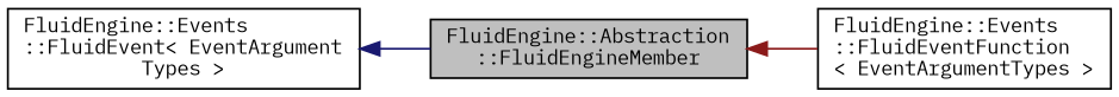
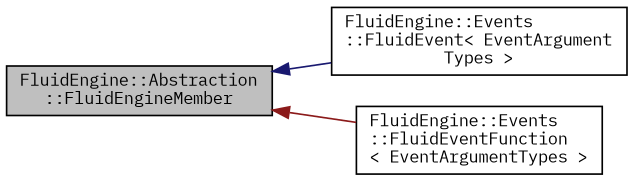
  digraph {
    rankdir=LR
    fontname="IBM Plex Mono"
    node [color=black fillcolor=white fontname="IBM Plex Mono" fontsize=10 shape=record style=filled]
    edge [dir=back fontname="IBM Plex Mono" fontsize=10 labelfontname=Helvetica labelfontsize=10 style=solid]
    n1 [fillcolor=grey75 fontcolor=black height=0.2 label="FluidEngine::Abstraction\l::FluidEngineMember" width=0.4]
    n2 [height=0.2 label="FluidEngine::Events\l::FluidEvent\< EventArgument\lTypes \>" width=0.4]
    n3 [height=0.2 label="FluidEngine::Events\l::FluidEventFunction\l\< EventArgumentTypes \>" width=0.4]
-   n2 -> n1 [color=midnightblue]
+   n1 -> n2 [color=midnightblue]
    n1 -> n3 [color=firebrick4]
  }
